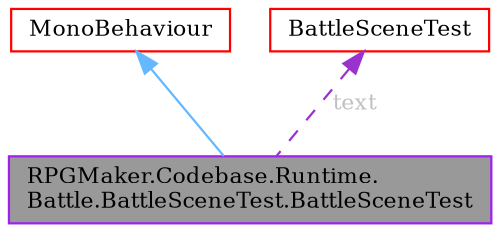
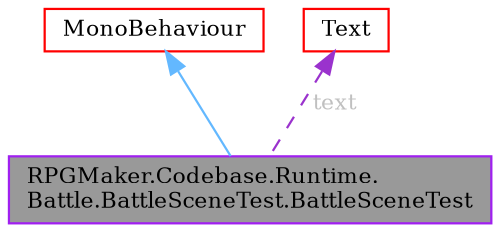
  digraph {
    fontname="DejaVu Serif"
    node [color=red fillcolor=white fontname="DejaVu Serif" fontsize=10 shape=box style=filled]
    edge [dir=back fontname="DejaVu Serif" fontsize=10 labelfontname=Helvetica labelfontsize=10]
    n1 [color=purple fillcolor=grey60 fontcolor=black height=0.2 label="RPGMaker.Codebase.Runtime.\lBattle.BattleSceneTest.BattleSceneTest" width=0.4]
    n2 [height=0.2 label=MonoBehaviour width=0.4]
-   n3 [height=0.2 label=BattleSceneTest width=0.4]
+   n3 [height=0.2 label=Text width=0.4]
    n2 -> n1 [color=steelblue1 style=solid]
    n3 -> n1 [color=darkorchid3 fontcolor=grey label=" text" style=dashed]
  }
